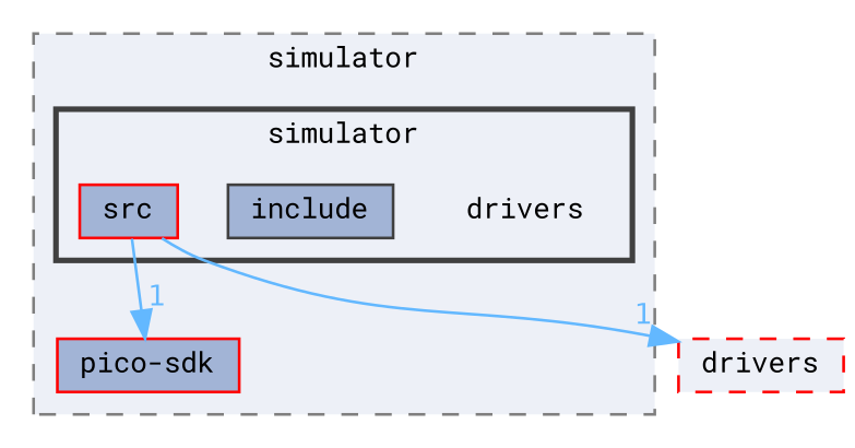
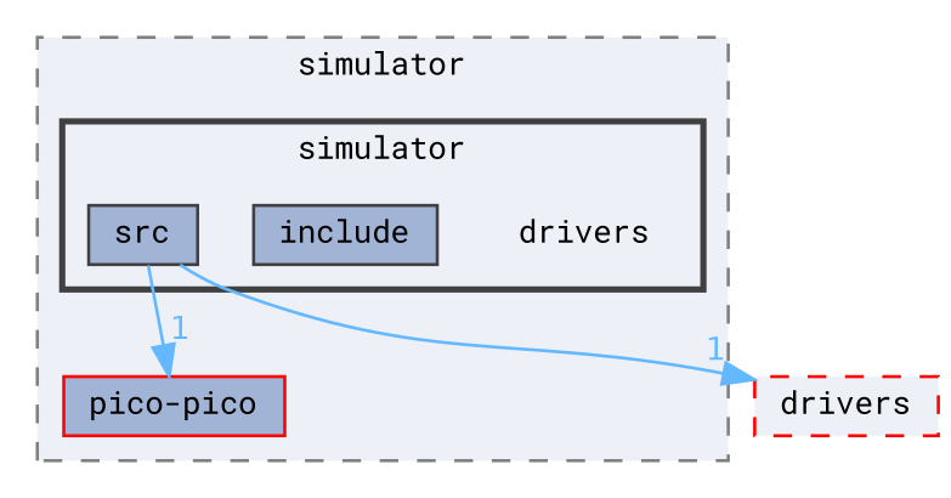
  digraph {
    compound=true
    fontname="Roboto Mono"
    node [fontname="Roboto Mono" fontsize=10 shape=box color=grey25 fillcolor="#a2b4d6" style=filled]
    edge [color=steelblue1 fontcolor=steelblue1 fontname="Roboto Mono" fontsize=10 headlabel=1 labeldistance=1.5 labelfontname=Helvetica labelfontsize=10]
    n1 [height=0.2 label=drivers shape=plaintext width=0.4 color="" fillcolor="" style=""]
    n2 [height=0.2 label=include width=0.4]
-   n3 [color=red height=0.2 label=src width=0.4]
-   n4 [color=red height=0.2 label="pico-sdk" width=0.4]
+   n3 [height=0.2 label=src width=0.4]
+   n4 [color=red height=0.2 label="pico-pico" width=0.4]
    n5 [color=red fillcolor="#edf0f7" height=0.2 label=drivers style="filled,dashed" width=0.4]
    subgraph cluster_1 {
      bgcolor="#edf0f7"
      fontsize=10
      label=simulator
      pencolor=grey50
      style="filled,dashed"
      n4
      subgraph cluster_2 {
        bgcolor="#edf0f7"
        fontsize=10
        pencolor=grey25
        style="filled,bold"
        n1
        n2
        n3
      }
    }
    n3 -> n4
    n3 -> n5
  }
